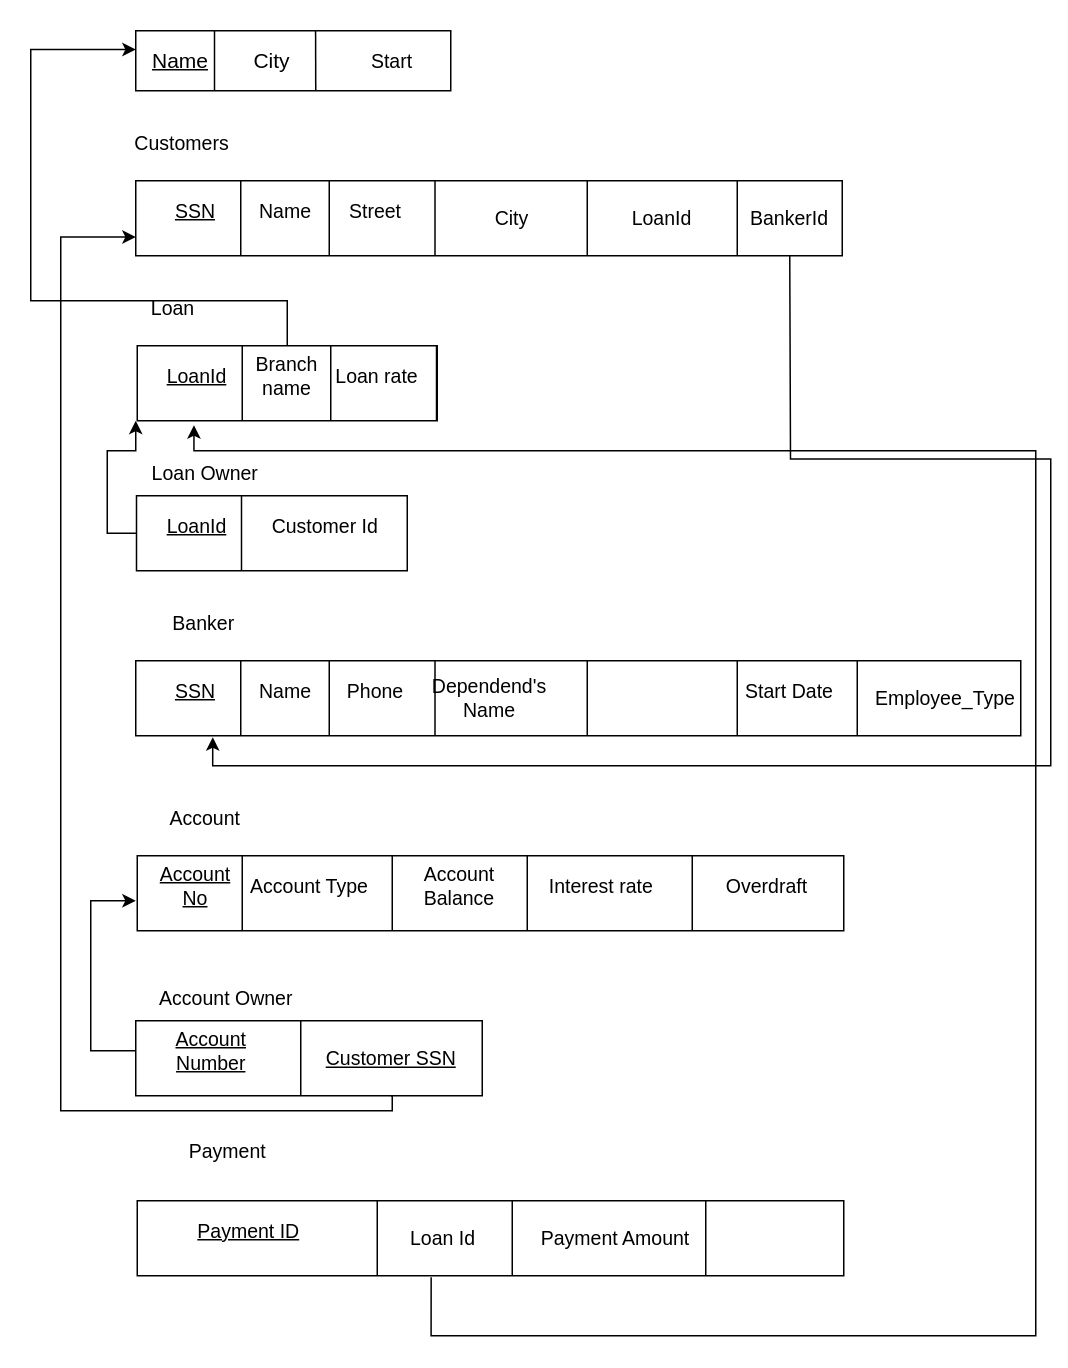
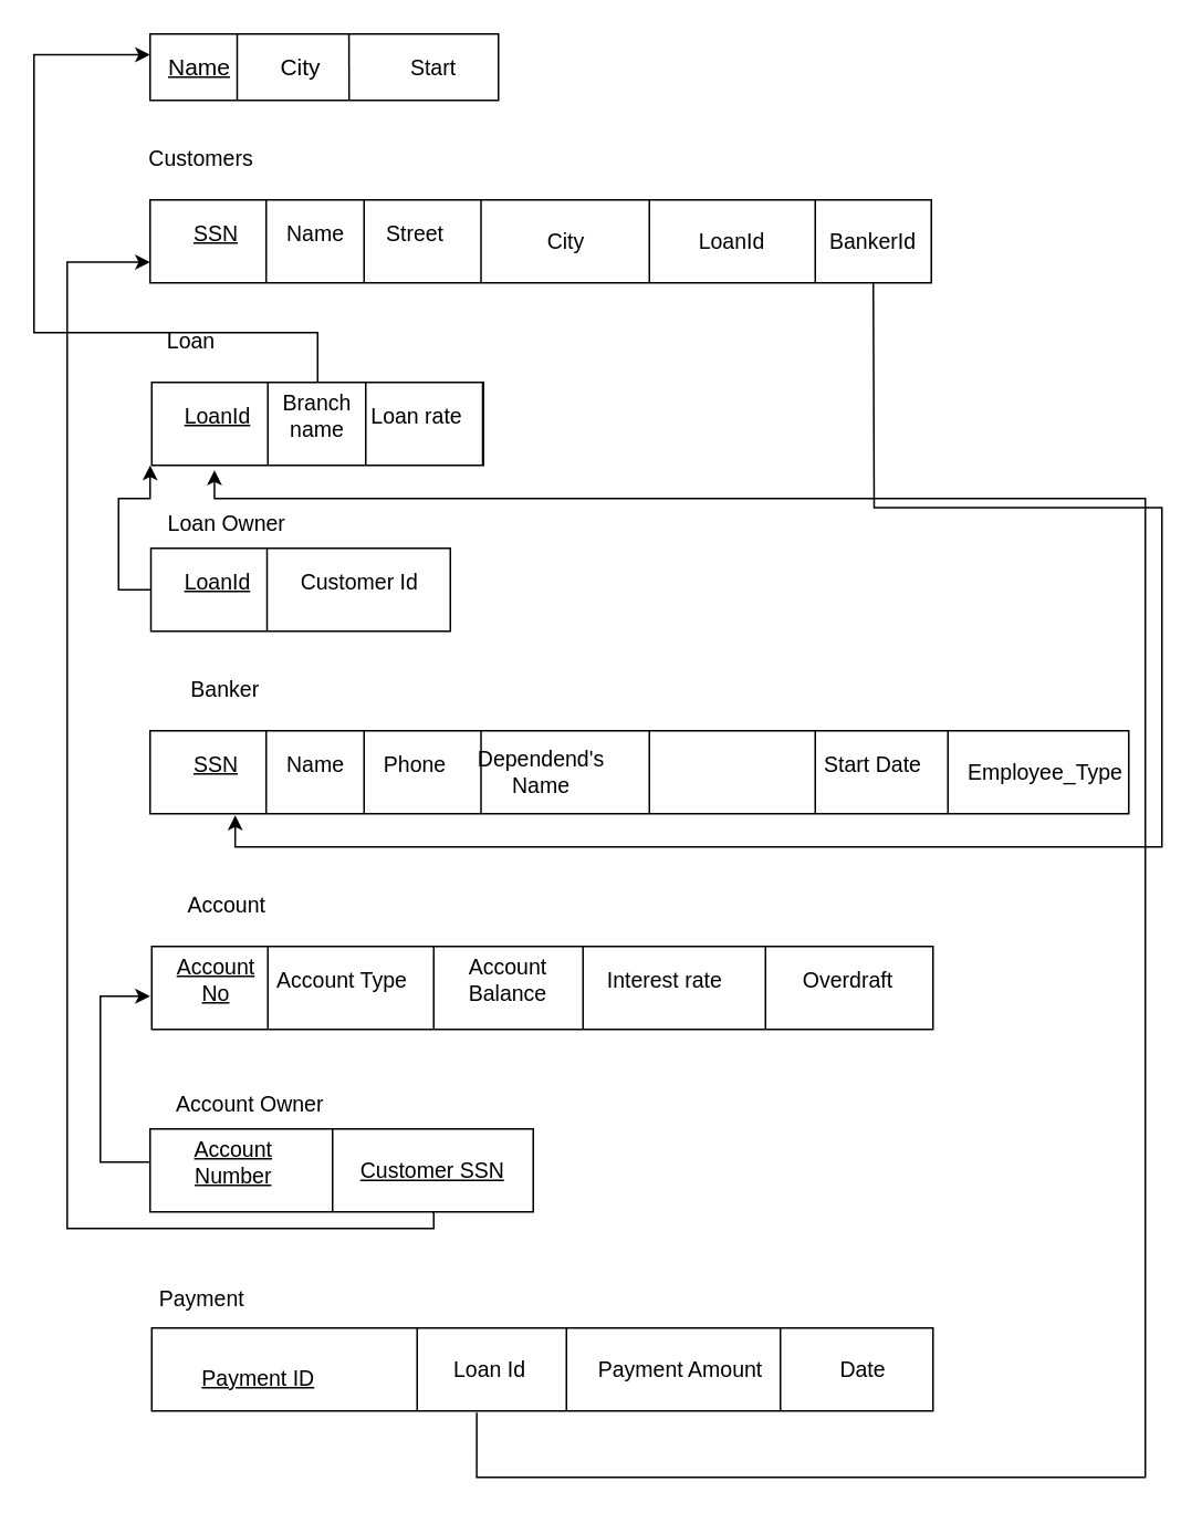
  <mxCell id="0" />
  <mxCell id="1" parent="0" />
  <mxCell id="2" value="" style="rounded=0;whiteSpace=wrap;html=1;fillColor=none;" vertex="1" parent="1"><mxGeometry x="90" y="20" width="210" height="40" as="geometry" /></mxCell>
  <mxCell id="3" value="" style="endArrow=none;html=1;rounded=0;exitX=0.25;exitY=1;exitDx=0;exitDy=0;entryX=0.25;entryY=0;entryDx=0;entryDy=0;" edge="1" parent="1" source="2" target="2"><mxGeometry width="50" height="50" relative="1" as="geometry"><mxPoint x="240" y="70" as="sourcePoint" /><mxPoint x="290" y="20" as="targetPoint" /></mxGeometry></mxCell>
  <mxCell id="4" value="&lt;u&gt;&lt;font style=&quot;font-size: 14px&quot;&gt;Name&lt;/font&gt;&lt;/u&gt;" style="text;html=1;strokeColor=none;fillColor=none;align=center;verticalAlign=middle;whiteSpace=wrap;rounded=0;" vertex="1" parent="1"><mxGeometry x="90" y="25" width="60" height="30" as="geometry" /></mxCell>
  <mxCell id="5" value="" style="endArrow=none;html=1;rounded=0;entryX=0.25;entryY=0;entryDx=0;entryDy=0;" edge="1" parent="1"><mxGeometry width="50" height="50" relative="1" as="geometry"><mxPoint x="210" y="60" as="sourcePoint" /><mxPoint x="209.89" y="20" as="targetPoint" /></mxGeometry></mxCell>
  <mxCell id="6" value="&lt;font style=&quot;font-size: 14px&quot;&gt;City&lt;/font&gt;" style="text;html=1;strokeColor=none;fillColor=none;align=center;verticalAlign=middle;whiteSpace=wrap;rounded=0;" vertex="1" parent="1"><mxGeometry x="151" y="25" width="60" height="30" as="geometry" /></mxCell>
  <mxCell id="7" value="Start" style="text;html=1;strokeColor=none;fillColor=none;align=center;verticalAlign=middle;whiteSpace=wrap;rounded=0;fontSize=13;" vertex="1" parent="1"><mxGeometry x="230.5" y="25" width="60" height="30" as="geometry" /></mxCell>
  <mxCell id="8" value="" style="rounded=0;whiteSpace=wrap;html=1;fontSize=13;fillColor=none;" vertex="1" parent="1"><mxGeometry x="90" y="440" width="590" height="50" as="geometry" /></mxCell>
  <mxCell id="9" value="&lt;u&gt;SSN&lt;/u&gt;" style="text;html=1;strokeColor=none;fillColor=none;align=center;verticalAlign=middle;whiteSpace=wrap;rounded=0;fontSize=13;" vertex="1" parent="1"><mxGeometry x="100" y="445" width="60" height="30" as="geometry" /></mxCell>
  <mxCell id="10" value="Name" style="text;html=1;strokeColor=none;fillColor=none;align=center;verticalAlign=middle;whiteSpace=wrap;rounded=0;fontSize=13;" vertex="1" parent="1"><mxGeometry x="160" y="445" width="60" height="30" as="geometry" /></mxCell>
  <mxCell id="11" value="Phone" style="text;html=1;strokeColor=none;fillColor=none;align=center;verticalAlign=middle;whiteSpace=wrap;rounded=0;fontSize=13;" vertex="1" parent="1"><mxGeometry x="220" y="445" width="60" height="30" as="geometry" /></mxCell>
  <mxCell id="12" value="Dependend's Name" style="text;html=1;strokeColor=none;fillColor=none;align=center;verticalAlign=middle;whiteSpace=wrap;rounded=0;fontSize=13;" vertex="1" parent="1"><mxGeometry x="296" y="450" width="60" height="30" as="geometry" /></mxCell>
  <mxCell id="13" value="Start Date" style="text;html=1;strokeColor=none;fillColor=none;align=center;verticalAlign=middle;whiteSpace=wrap;rounded=0;fontSize=13;" vertex="1" parent="1"><mxGeometry x="481" y="445" width="90" height="30" as="geometry" /></mxCell>
  <mxCell id="14" value="" style="endArrow=none;html=1;rounded=0;fontSize=13;" edge="1" parent="1"><mxGeometry width="50" height="50" relative="1" as="geometry"><mxPoint x="160" y="440" as="sourcePoint" /><mxPoint x="160" y="490" as="targetPoint" /></mxGeometry></mxCell>
  <mxCell id="15" value="" style="endArrow=none;html=1;rounded=0;fontSize=13;" edge="1" parent="1"><mxGeometry width="50" height="50" relative="1" as="geometry"><mxPoint x="219" y="440" as="sourcePoint" /><mxPoint x="219" y="490" as="targetPoint" /></mxGeometry></mxCell>
  <mxCell id="16" value="" style="endArrow=none;html=1;rounded=0;fontSize=13;" edge="1" parent="1"><mxGeometry width="50" height="50" relative="1" as="geometry"><mxPoint x="289.5" y="440" as="sourcePoint" /><mxPoint x="289.5" y="490" as="targetPoint" /></mxGeometry></mxCell>
  <mxCell id="17" value="" style="endArrow=none;html=1;rounded=0;fontSize=13;" edge="1" parent="1"><mxGeometry width="50" height="50" relative="1" as="geometry"><mxPoint x="391" y="440" as="sourcePoint" /><mxPoint x="391" y="490" as="targetPoint" /></mxGeometry></mxCell>
  <mxCell id="18" style="edgeStyle=orthogonalEdgeStyle;rounded=0;orthogonalLoop=1;jettySize=auto;html=1;entryX=0;entryY=0.25;entryDx=0;entryDy=0;fontSize=13;" edge="1" parent="1" source="19" target="4"><mxGeometry relative="1" as="geometry"><Array as="points"><mxPoint x="191" y="200" /><mxPoint x="20" y="200" /><mxPoint x="20" y="33" /></Array></mxGeometry></mxCell>
  <mxCell id="19" value="" style="rounded=0;whiteSpace=wrap;html=1;fontSize=13;fillColor=none;" vertex="1" parent="1"><mxGeometry x="91" y="230" width="200" height="50" as="geometry" /></mxCell>
  <mxCell id="20" value="&lt;u&gt;LoanId&lt;/u&gt;" style="text;html=1;strokeColor=none;fillColor=none;align=center;verticalAlign=middle;whiteSpace=wrap;rounded=0;fontSize=13;" vertex="1" parent="1"><mxGeometry x="101" y="235" width="60" height="30" as="geometry" /></mxCell>
  <mxCell id="21" value="Branch name" style="text;html=1;strokeColor=none;fillColor=none;align=center;verticalAlign=middle;whiteSpace=wrap;rounded=0;fontSize=13;" vertex="1" parent="1"><mxGeometry x="161" y="235" width="60" height="30" as="geometry" /></mxCell>
  <mxCell id="22" value="Loan rate" style="text;html=1;strokeColor=none;fillColor=none;align=center;verticalAlign=middle;whiteSpace=wrap;rounded=0;fontSize=13;" vertex="1" parent="1"><mxGeometry x="221" y="235" width="60" height="30" as="geometry" /></mxCell>
  <mxCell id="23" value="" style="endArrow=none;html=1;rounded=0;fontSize=13;" edge="1" parent="1"><mxGeometry width="50" height="50" relative="1" as="geometry"><mxPoint x="161" y="230" as="sourcePoint" /><mxPoint x="161" y="280" as="targetPoint" /></mxGeometry></mxCell>
  <mxCell id="24" value="" style="endArrow=none;html=1;rounded=0;fontSize=13;" edge="1" parent="1"><mxGeometry width="50" height="50" relative="1" as="geometry"><mxPoint x="220" y="230" as="sourcePoint" /><mxPoint x="220" y="280" as="targetPoint" /></mxGeometry></mxCell>
  <mxCell id="25" value="" style="endArrow=none;html=1;rounded=0;fontSize=13;" edge="1" parent="1"><mxGeometry width="50" height="50" relative="1" as="geometry"><mxPoint x="290.5" y="230" as="sourcePoint" /><mxPoint x="290.5" y="280" as="targetPoint" /></mxGeometry></mxCell>
  <mxCell id="26" value="Customers" style="text;html=1;strokeColor=none;fillColor=none;align=center;verticalAlign=middle;whiteSpace=wrap;rounded=0;fontSize=13;" vertex="1" parent="1"><mxGeometry x="91" y="80" width="60" height="30" as="geometry" /></mxCell>
  <mxCell id="27" value="Loan" style="text;html=1;strokeColor=none;fillColor=none;align=center;verticalAlign=middle;whiteSpace=wrap;rounded=0;fontSize=13;" vertex="1" parent="1"><mxGeometry x="90" y="190" width="50" height="30" as="geometry" /></mxCell>
  <mxCell id="28" style="edgeStyle=orthogonalEdgeStyle;rounded=0;orthogonalLoop=1;jettySize=auto;html=1;fontSize=13;" edge="1" parent="1" source="29"><mxGeometry relative="1" as="geometry"><mxPoint x="90" y="280" as="targetPoint" /><Array as="points"><mxPoint x="71" y="355" /><mxPoint x="71" y="300" /><mxPoint x="90" y="300" /></Array></mxGeometry></mxCell>
  <mxCell id="29" value="" style="rounded=0;whiteSpace=wrap;html=1;fontSize=13;fillColor=none;" vertex="1" parent="1"><mxGeometry x="90.5" y="330" width="180.5" height="50" as="geometry" /></mxCell>
  <mxCell id="30" value="&lt;u&gt;LoanId&lt;/u&gt;" style="text;html=1;strokeColor=none;fillColor=none;align=center;verticalAlign=middle;whiteSpace=wrap;rounded=0;fontSize=13;" vertex="1" parent="1"><mxGeometry x="100.5" y="335" width="60" height="30" as="geometry" /></mxCell>
  <mxCell id="31" value="Customer Id" style="text;html=1;strokeColor=none;fillColor=none;align=center;verticalAlign=middle;whiteSpace=wrap;rounded=0;fontSize=13;" vertex="1" parent="1"><mxGeometry x="160.5" y="335" width="110.5" height="30" as="geometry" /></mxCell>
  <mxCell id="32" value="" style="endArrow=none;html=1;rounded=0;fontSize=13;" edge="1" parent="1"><mxGeometry width="50" height="50" relative="1" as="geometry"><mxPoint x="160.5" y="330" as="sourcePoint" /><mxPoint x="160.5" y="380" as="targetPoint" /></mxGeometry></mxCell>
  <mxCell id="33" value="Loan Owner" style="text;html=1;strokeColor=none;fillColor=none;align=center;verticalAlign=middle;whiteSpace=wrap;rounded=0;fontSize=13;" vertex="1" parent="1"><mxGeometry x="90.5" y="300" width="90.5" height="30" as="geometry" /></mxCell>
  <mxCell id="34" value="Banker" style="text;html=1;strokeColor=none;fillColor=none;align=center;verticalAlign=middle;whiteSpace=wrap;rounded=0;fontSize=13;" vertex="1" parent="1"><mxGeometry x="90" y="400" width="90.5" height="30" as="geometry" /></mxCell>
  <mxCell id="35" value="" style="endArrow=none;html=1;rounded=0;fontSize=13;" edge="1" parent="1"><mxGeometry width="50" height="50" relative="1" as="geometry"><mxPoint x="491" y="440" as="sourcePoint" /><mxPoint x="491" y="490" as="targetPoint" /></mxGeometry></mxCell>
  <mxCell id="36" value="" style="rounded=0;whiteSpace=wrap;html=1;fontSize=13;fillColor=none;" vertex="1" parent="1"><mxGeometry x="90" y="120" width="471" height="50" as="geometry" /></mxCell>
  <mxCell id="37" value="&lt;u&gt;SSN&lt;/u&gt;" style="text;html=1;strokeColor=none;fillColor=none;align=center;verticalAlign=middle;whiteSpace=wrap;rounded=0;fontSize=13;" vertex="1" parent="1"><mxGeometry x="100" y="125" width="60" height="30" as="geometry" /></mxCell>
  <mxCell id="38" value="Name" style="text;html=1;strokeColor=none;fillColor=none;align=center;verticalAlign=middle;whiteSpace=wrap;rounded=0;fontSize=13;" vertex="1" parent="1"><mxGeometry x="160" y="125" width="60" height="30" as="geometry" /></mxCell>
  <mxCell id="39" value="Street" style="text;html=1;strokeColor=none;fillColor=none;align=center;verticalAlign=middle;whiteSpace=wrap;rounded=0;fontSize=13;" vertex="1" parent="1"><mxGeometry x="220" y="125" width="60" height="30" as="geometry" /></mxCell>
  <mxCell id="40" value="City" style="text;html=1;strokeColor=none;fillColor=none;align=center;verticalAlign=middle;whiteSpace=wrap;rounded=0;fontSize=13;" vertex="1" parent="1"><mxGeometry x="311" y="130" width="60" height="30" as="geometry" /></mxCell>
  <mxCell id="41" value="LoanId" style="text;html=1;strokeColor=none;fillColor=none;align=center;verticalAlign=middle;whiteSpace=wrap;rounded=0;fontSize=13;" vertex="1" parent="1"><mxGeometry x="411" y="130" width="60" height="30" as="geometry" /></mxCell>
  <mxCell id="42" style="edgeStyle=orthogonalEdgeStyle;rounded=0;orthogonalLoop=1;jettySize=auto;html=1;entryX=0.087;entryY=1.02;entryDx=0;entryDy=0;entryPerimeter=0;fontSize=13;" edge="1" parent="1" target="8"><mxGeometry relative="1" as="geometry"><mxPoint x="526" y="170" as="sourcePoint" /></mxGeometry></mxCell>
  <mxCell id="43" value="BankerId" style="text;html=1;strokeColor=none;fillColor=none;align=center;verticalAlign=middle;whiteSpace=wrap;rounded=0;fontSize=13;" vertex="1" parent="1"><mxGeometry x="481" y="130" width="90" height="30" as="geometry" /></mxCell>
  <mxCell id="44" value="" style="endArrow=none;html=1;rounded=0;fontSize=13;" edge="1" parent="1"><mxGeometry width="50" height="50" relative="1" as="geometry"><mxPoint x="160" y="120" as="sourcePoint" /><mxPoint x="160" y="170" as="targetPoint" /></mxGeometry></mxCell>
  <mxCell id="45" value="" style="endArrow=none;html=1;rounded=0;fontSize=13;" edge="1" parent="1"><mxGeometry width="50" height="50" relative="1" as="geometry"><mxPoint x="219" y="120" as="sourcePoint" /><mxPoint x="219" y="170" as="targetPoint" /></mxGeometry></mxCell>
  <mxCell id="46" value="" style="endArrow=none;html=1;rounded=0;fontSize=13;" edge="1" parent="1"><mxGeometry width="50" height="50" relative="1" as="geometry"><mxPoint x="289.5" y="120" as="sourcePoint" /><mxPoint x="289.5" y="170" as="targetPoint" /></mxGeometry></mxCell>
  <mxCell id="47" value="" style="endArrow=none;html=1;rounded=0;fontSize=13;" edge="1" parent="1"><mxGeometry width="50" height="50" relative="1" as="geometry"><mxPoint x="391" y="120" as="sourcePoint" /><mxPoint x="391" y="170" as="targetPoint" /></mxGeometry></mxCell>
  <mxCell id="48" value="" style="endArrow=none;html=1;rounded=0;fontSize=13;" edge="1" parent="1"><mxGeometry width="50" height="50" relative="1" as="geometry"><mxPoint x="491" y="120" as="sourcePoint" /><mxPoint x="491" y="170" as="targetPoint" /></mxGeometry></mxCell>
  <mxCell id="49" value="" style="rounded=0;whiteSpace=wrap;html=1;fontSize=13;fillColor=none;" vertex="1" parent="1"><mxGeometry x="91" y="570" width="471" height="50" as="geometry" /></mxCell>
  <mxCell id="50" value="&lt;u&gt;Account No&lt;/u&gt;" style="text;html=1;strokeColor=none;fillColor=none;align=center;verticalAlign=middle;whiteSpace=wrap;rounded=0;fontSize=13;" vertex="1" parent="1"><mxGeometry x="100" y="575" width="60" height="30" as="geometry" /></mxCell>
  <mxCell id="51" value="Account Type" style="text;html=1;strokeColor=none;fillColor=none;align=center;verticalAlign=middle;whiteSpace=wrap;rounded=0;fontSize=13;" vertex="1" parent="1"><mxGeometry x="161" y="575" width="90" height="30" as="geometry" /></mxCell>
  <mxCell id="52" value="Account Balance" style="text;html=1;strokeColor=none;fillColor=none;align=center;verticalAlign=middle;whiteSpace=wrap;rounded=0;fontSize=13;" vertex="1" parent="1"><mxGeometry x="271" y="575" width="70" height="30" as="geometry" /></mxCell>
  <mxCell id="53" value="Interest rate" style="text;html=1;strokeColor=none;fillColor=none;align=center;verticalAlign=middle;whiteSpace=wrap;rounded=0;fontSize=13;" vertex="1" parent="1"><mxGeometry x="351" y="575" width="99" height="30" as="geometry" /></mxCell>
  <mxCell id="54" value="Overdraft" style="text;html=1;strokeColor=none;fillColor=none;align=center;verticalAlign=middle;whiteSpace=wrap;rounded=0;fontSize=13;" vertex="1" parent="1"><mxGeometry x="481" y="575" width="60" height="30" as="geometry" /></mxCell>
  <mxCell id="55" value="" style="endArrow=none;html=1;rounded=0;fontSize=13;" edge="1" parent="1"><mxGeometry width="50" height="50" relative="1" as="geometry"><mxPoint x="161" y="570" as="sourcePoint" /><mxPoint x="161" y="620" as="targetPoint" /></mxGeometry></mxCell>
  <mxCell id="56" value="" style="endArrow=none;html=1;rounded=0;fontSize=13;" edge="1" parent="1"><mxGeometry width="50" height="50" relative="1" as="geometry"><mxPoint x="261" y="570" as="sourcePoint" /><mxPoint x="261" y="620" as="targetPoint" /></mxGeometry></mxCell>
  <mxCell id="57" value="" style="endArrow=none;html=1;rounded=0;fontSize=13;" edge="1" parent="1"><mxGeometry width="50" height="50" relative="1" as="geometry"><mxPoint x="351" y="570" as="sourcePoint" /><mxPoint x="351" y="620" as="targetPoint" /></mxGeometry></mxCell>
  <mxCell id="58" value="" style="endArrow=none;html=1;rounded=0;fontSize=13;" edge="1" parent="1"><mxGeometry width="50" height="50" relative="1" as="geometry"><mxPoint x="461" y="570" as="sourcePoint" /><mxPoint x="461" y="620" as="targetPoint" /></mxGeometry></mxCell>
  <mxCell id="59" value="Account" style="text;html=1;strokeColor=none;fillColor=none;align=center;verticalAlign=middle;whiteSpace=wrap;rounded=0;fontSize=13;" vertex="1" parent="1"><mxGeometry x="91" y="530" width="90.5" height="30" as="geometry" /></mxCell>
  <mxCell id="60" value="" style="rounded=0;whiteSpace=wrap;html=1;fontSize=13;fillColor=none;" vertex="1" parent="1"><mxGeometry x="90" y="680" width="231" height="50" as="geometry" /></mxCell>
  <mxCell id="61" style="edgeStyle=orthogonalEdgeStyle;rounded=0;orthogonalLoop=1;jettySize=auto;html=1;fontSize=13;" edge="1" parent="1"><mxGeometry relative="1" as="geometry"><mxPoint x="90" y="600" as="targetPoint" /><mxPoint x="90" y="700" as="sourcePoint" /><Array as="points"><mxPoint x="60" y="700" /><mxPoint x="60" y="600" /></Array></mxGeometry></mxCell>
  <mxCell id="62" value="&lt;u&gt;Account Number&lt;/u&gt;" style="text;html=1;strokeColor=none;fillColor=none;align=center;verticalAlign=middle;whiteSpace=wrap;rounded=0;fontSize=13;" vertex="1" parent="1"><mxGeometry x="100" y="685" width="81" height="30" as="geometry" /></mxCell>
  <mxCell id="63" style="edgeStyle=orthogonalEdgeStyle;rounded=0;orthogonalLoop=1;jettySize=auto;html=1;entryX=0;entryY=0.75;entryDx=0;entryDy=0;fontSize=13;" edge="1" parent="1" target="36"><mxGeometry relative="1" as="geometry"><mxPoint x="260" y="730" as="sourcePoint" /><Array as="points"><mxPoint x="261" y="740" /><mxPoint x="40" y="740" /><mxPoint x="40" y="158" /></Array></mxGeometry></mxCell>
  <mxCell id="64" value="&lt;u&gt;Customer SSN&lt;/u&gt;" style="text;html=1;strokeColor=none;fillColor=none;align=center;verticalAlign=middle;whiteSpace=wrap;rounded=0;fontSize=13;" vertex="1" parent="1"><mxGeometry x="200" y="690" width="121" height="30" as="geometry" /></mxCell>
  <mxCell id="65" value="" style="endArrow=none;html=1;rounded=0;fontSize=13;" edge="1" parent="1"><mxGeometry width="50" height="50" relative="1" as="geometry"><mxPoint x="200" y="680" as="sourcePoint" /><mxPoint x="200" y="730" as="targetPoint" /></mxGeometry></mxCell>
  <mxCell id="66" value="Account Owner" style="text;html=1;strokeColor=none;fillColor=none;align=center;verticalAlign=middle;whiteSpace=wrap;rounded=0;fontSize=13;" vertex="1" parent="1"><mxGeometry x="90" y="650" width="121" height="30" as="geometry" /></mxCell>
  <mxCell id="67" value="" style="rounded=0;whiteSpace=wrap;html=1;fontSize=13;fillColor=none;" vertex="1" parent="1"><mxGeometry x="91" y="800" width="471" height="50" as="geometry" /></mxCell>
- <mxCell id="68" value="&lt;u&gt;Payment ID&lt;/u&gt;" style="text;html=1;strokeColor=none;fillColor=none;align=center;verticalAlign=middle;whiteSpace=wrap;rounded=0;fontSize=13;" vertex="1" parent="1"><mxGeometry x="120" y="805" width="91" height="30" as="geometry" /></mxCell>
+ <mxCell id="68" value="&lt;u&gt;Payment ID&lt;/u&gt;" style="text;html=1;strokeColor=none;fillColor=none;align=center;verticalAlign=middle;whiteSpace=wrap;rounded=0;fontSize=13;" vertex="1" parent="1"><mxGeometry x="110" y="815" width="91" height="30" as="geometry" /></mxCell>
  <mxCell id="69" style="edgeStyle=orthogonalEdgeStyle;rounded=0;orthogonalLoop=1;jettySize=auto;html=1;fontSize=13;entryX=0.189;entryY=1.06;entryDx=0;entryDy=0;entryPerimeter=0;exitX=0.416;exitY=1.02;exitDx=0;exitDy=0;exitPerimeter=0;" edge="1" parent="1" source="67" target="19"><mxGeometry relative="1" as="geometry"><mxPoint x="130" y="290" as="targetPoint" /><Array as="points"><mxPoint x="287" y="890" /><mxPoint x="690" y="890" /><mxPoint x="690" y="300" /><mxPoint x="129" y="300" /></Array></mxGeometry></mxCell>
  <mxCell id="70" value="Loan Id" style="text;html=1;strokeColor=none;fillColor=none;align=center;verticalAlign=middle;whiteSpace=wrap;rounded=0;fontSize=13;" vertex="1" parent="1"><mxGeometry x="250" y="810" width="90" height="30" as="geometry" /></mxCell>
  <mxCell id="71" value="Payment Amount" style="text;html=1;strokeColor=none;fillColor=none;align=center;verticalAlign=middle;whiteSpace=wrap;rounded=0;fontSize=13;" vertex="1" parent="1"><mxGeometry x="340" y="810" width="140" height="30" as="geometry" /></mxCell>
+ <mxCell id="72" value="Date" style="text;html=1;strokeColor=none;fillColor=none;align=center;verticalAlign=middle;whiteSpace=wrap;rounded=0;fontSize=13;" vertex="1" parent="1"><mxGeometry x="490" y="810" width="60" height="30" as="geometry" /></mxCell>
  <mxCell id="73" value="" style="endArrow=none;html=1;rounded=0;fontSize=13;" edge="1" parent="1"><mxGeometry width="50" height="50" relative="1" as="geometry"><mxPoint x="251" y="800" as="sourcePoint" /><mxPoint x="251" y="850" as="targetPoint" /></mxGeometry></mxCell>
  <mxCell id="74" value="" style="endArrow=none;html=1;rounded=0;fontSize=13;" edge="1" parent="1"><mxGeometry width="50" height="50" relative="1" as="geometry"><mxPoint x="341" y="800" as="sourcePoint" /><mxPoint x="341" y="850" as="targetPoint" /></mxGeometry></mxCell>
  <mxCell id="75" value="" style="endArrow=none;html=1;rounded=0;fontSize=13;" edge="1" parent="1"><mxGeometry width="50" height="50" relative="1" as="geometry"><mxPoint x="470" y="800" as="sourcePoint" /><mxPoint x="470" y="850" as="targetPoint" /></mxGeometry></mxCell>
- <mxCell id="76" value="&lt;div&gt;Payment&lt;/div&gt;&lt;div&gt;&lt;br&gt;&lt;/div&gt;" style="text;html=1;strokeColor=none;fillColor=none;align=center;verticalAlign=middle;whiteSpace=wrap;rounded=0;fontSize=13;" vertex="1" parent="1"><mxGeometry x="121" y="765" width="60.5" height="20" as="geometry" /></mxCell>
+ <mxCell id="76" value="&lt;div&gt;Payment&lt;/div&gt;&lt;div&gt;&lt;br&gt;&lt;/div&gt;" style="text;html=1;strokeColor=none;fillColor=none;align=center;verticalAlign=middle;whiteSpace=wrap;rounded=0;fontSize=13;" vertex="1" parent="1"><mxGeometry x="91" y="780" width="60.5" height="20" as="geometry" /></mxCell>
  <mxCell id="77" value="" style="endArrow=none;html=1;rounded=0;fontSize=13;entryX=1;entryY=0;entryDx=0;entryDy=0;" edge="1" parent="1" target="13"><mxGeometry width="50" height="50" relative="1" as="geometry"><mxPoint x="571" y="490" as="sourcePoint" /><mxPoint x="621" y="440" as="targetPoint" /><Array as="points"><mxPoint x="571" y="440" /></Array></mxGeometry></mxCell>
  <mxCell id="78" value="Employee_Type" style="text;html=1;strokeColor=none;fillColor=none;align=center;verticalAlign=middle;whiteSpace=wrap;rounded=0;fontSize=13;" vertex="1" parent="1"><mxGeometry x="600" y="450" width="60" height="30" as="geometry" /></mxCell>
